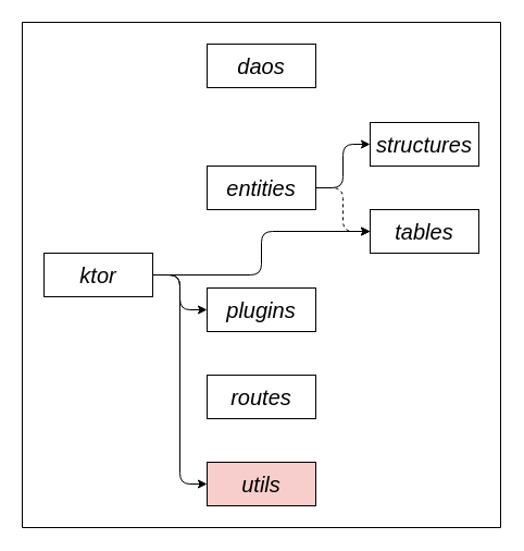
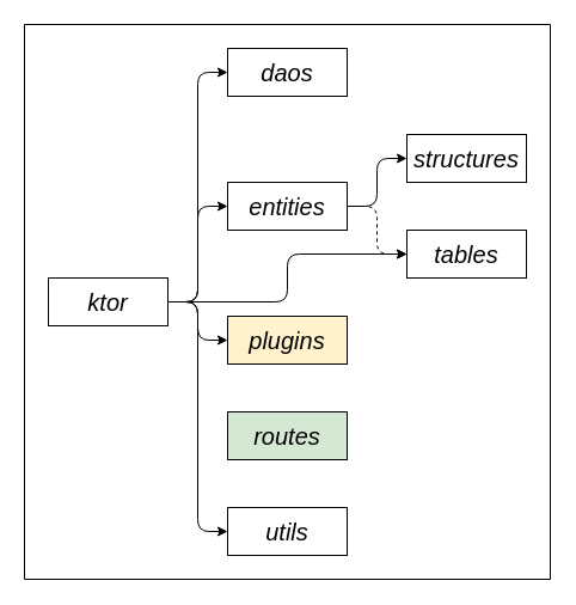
  <mxCell id="0" />
  <mxCell id="1" parent="0" />
  <mxCell id="2" value="" style="swimlane;startSize=0;horizontal=0;childLayout=treeLayout;horizontalTree=1;sortEdges=1;resizable=0;containerType=tree;fontSize=12;" vertex="1" parent="1"><mxGeometry x="20" y="20" width="440" height="464" as="geometry" /></mxCell>
  <mxCell id="3" value="&lt;span style=&quot;font-size: 20px;&quot;&gt;&lt;i&gt;ktor&lt;/i&gt;&lt;/span&gt;" style="whiteSpace=wrap;html=1;" vertex="1" parent="2"><mxGeometry x="20" y="212" width="100" height="40" as="geometry" /></mxCell>
  <mxCell id="4" value="&lt;span style=&quot;font-size: 20px;&quot;&gt;&lt;i&gt;daos&lt;/i&gt;&lt;/span&gt;" style="whiteSpace=wrap;html=1;" vertex="1" parent="2"><mxGeometry x="170" y="20" width="100" height="40" as="geometry" /></mxCell>
+ <mxCell id="5" value="" style="edgeStyle=elbowEdgeStyle;elbow=horizontal;html=1;rounded=1;curved=0;sourcePerimeterSpacing=0;targetPerimeterSpacing=0;startSize=6;endSize=6;" edge="1" parent="2" source="3" target="4"><mxGeometry relative="1" as="geometry" /></mxCell>
  <mxCell id="6" value="&lt;span style=&quot;font-size: 20px;&quot;&gt;&lt;i&gt;entities&lt;/i&gt;&lt;/span&gt;" style="whiteSpace=wrap;html=1;" vertex="1" parent="2"><mxGeometry x="170" y="132" width="100" height="40" as="geometry" /></mxCell>
+ <mxCell id="7" value="" style="edgeStyle=elbowEdgeStyle;elbow=horizontal;html=1;rounded=1;curved=0;sourcePerimeterSpacing=0;targetPerimeterSpacing=0;startSize=6;endSize=6;" edge="1" parent="2" source="3" target="6"><mxGeometry relative="1" as="geometry" /></mxCell>
  <mxCell id="8" value="" style="edgeStyle=elbowEdgeStyle;elbow=horizontal;html=1;rounded=1;curved=0;sourcePerimeterSpacing=0;targetPerimeterSpacing=0;startSize=6;endSize=6;" edge="1" target="9" source="3" parent="2"><mxGeometry relative="1" as="geometry"><mxPoint x="500" y="-62" as="sourcePoint" /></mxGeometry></mxCell>
- <mxCell id="9" value="&lt;span style=&quot;font-size: 20px;&quot;&gt;&lt;i&gt;plugins&lt;/i&gt;&lt;/span&gt;" style="whiteSpace=wrap;html=1;" vertex="1" parent="2"><mxGeometry x="170" y="244" width="100" height="40" as="geometry" /></mxCell>
+ <mxCell id="9" value="&lt;span style=&quot;font-size: 20px;&quot;&gt;&lt;i&gt;plugins&lt;/i&gt;&lt;/span&gt;" style="whiteSpace=wrap;html=1;fillColor=#fff2cc;" vertex="1" parent="2"><mxGeometry x="170" y="244" width="100" height="40" as="geometry" /></mxCell>
  <mxCell id="10" value="" style="edgeStyle=elbowEdgeStyle;elbow=horizontal;html=1;rounded=1;curved=0;sourcePerimeterSpacing=0;targetPerimeterSpacing=0;startSize=6;endSize=6;" edge="1" target="15" source="3" parent="2"><mxGeometry relative="1" as="geometry"><mxPoint x="500" y="18" as="sourcePoint" /></mxGeometry></mxCell>
- <mxCell id="11" value="&lt;span style=&quot;font-size: 20px;&quot;&gt;&lt;i&gt;routes&lt;/i&gt;&lt;/span&gt;" style="whiteSpace=wrap;html=1;" vertex="1" parent="2"><mxGeometry x="170" y="324" width="100" height="40" as="geometry" /></mxCell>
+ <mxCell id="11" value="&lt;span style=&quot;font-size: 20px;&quot;&gt;&lt;i&gt;routes&lt;/i&gt;&lt;/span&gt;" style="whiteSpace=wrap;html=1;fillColor=#d5e8d4;" vertex="1" parent="2"><mxGeometry x="170" y="324" width="100" height="40" as="geometry" /></mxCell>
  <mxCell id="12" value="" style="edgeStyle=elbowEdgeStyle;elbow=horizontal;html=1;rounded=1;curved=0;sourcePerimeterSpacing=0;targetPerimeterSpacing=0;startSize=6;endSize=6;" edge="1" target="13" source="6" parent="2"><mxGeometry relative="1" as="geometry"><mxPoint x="500" y="138" as="sourcePoint" /></mxGeometry></mxCell>
  <mxCell id="13" value="&lt;span style=&quot;font-size: 20px;&quot;&gt;&lt;i&gt;structures&lt;/i&gt;&lt;/span&gt;" style="whiteSpace=wrap;html=1;" vertex="1" parent="2"><mxGeometry x="320" y="92" width="100" height="40" as="geometry" /></mxCell>
  <mxCell id="14" value="" style="edgeStyle=elbowEdgeStyle;elbow=horizontal;html=1;rounded=1;curved=0;sourcePerimeterSpacing=0;targetPerimeterSpacing=0;startSize=6;endSize=6;dashed=1;" edge="1" target="15" source="6" parent="2"><mxGeometry relative="1" as="geometry"><mxPoint x="650" y="98" as="sourcePoint" /></mxGeometry></mxCell>
  <mxCell id="15" value="&lt;span style=&quot;font-size: 20px;&quot;&gt;&lt;i&gt;tables&lt;/i&gt;&lt;/span&gt;" style="whiteSpace=wrap;html=1;" vertex="1" parent="2"><mxGeometry x="320" y="172" width="100" height="40" as="geometry" /></mxCell>
  <mxCell id="16" value="" style="edgeStyle=elbowEdgeStyle;elbow=horizontal;html=1;rounded=1;curved=0;sourcePerimeterSpacing=0;targetPerimeterSpacing=0;startSize=6;endSize=6;" edge="1" target="17" source="3" parent="2"><mxGeometry relative="1" as="geometry"><mxPoint x="500" y="290" as="sourcePoint" /></mxGeometry></mxCell>
- <mxCell id="17" value="&lt;span style=&quot;font-size: 20px;&quot;&gt;&lt;i&gt;utils&lt;/i&gt;&lt;/span&gt;" style="whiteSpace=wrap;html=1;fillColor=#f8cecc;" vertex="1" parent="2"><mxGeometry x="170" y="404" width="100" height="40" as="geometry" /></mxCell>
+ <mxCell id="17" value="&lt;span style=&quot;font-size: 20px;&quot;&gt;&lt;i&gt;utils&lt;/i&gt;&lt;/span&gt;" style="whiteSpace=wrap;html=1;" vertex="1" parent="2"><mxGeometry x="170" y="404" width="100" height="40" as="geometry" /></mxCell>
